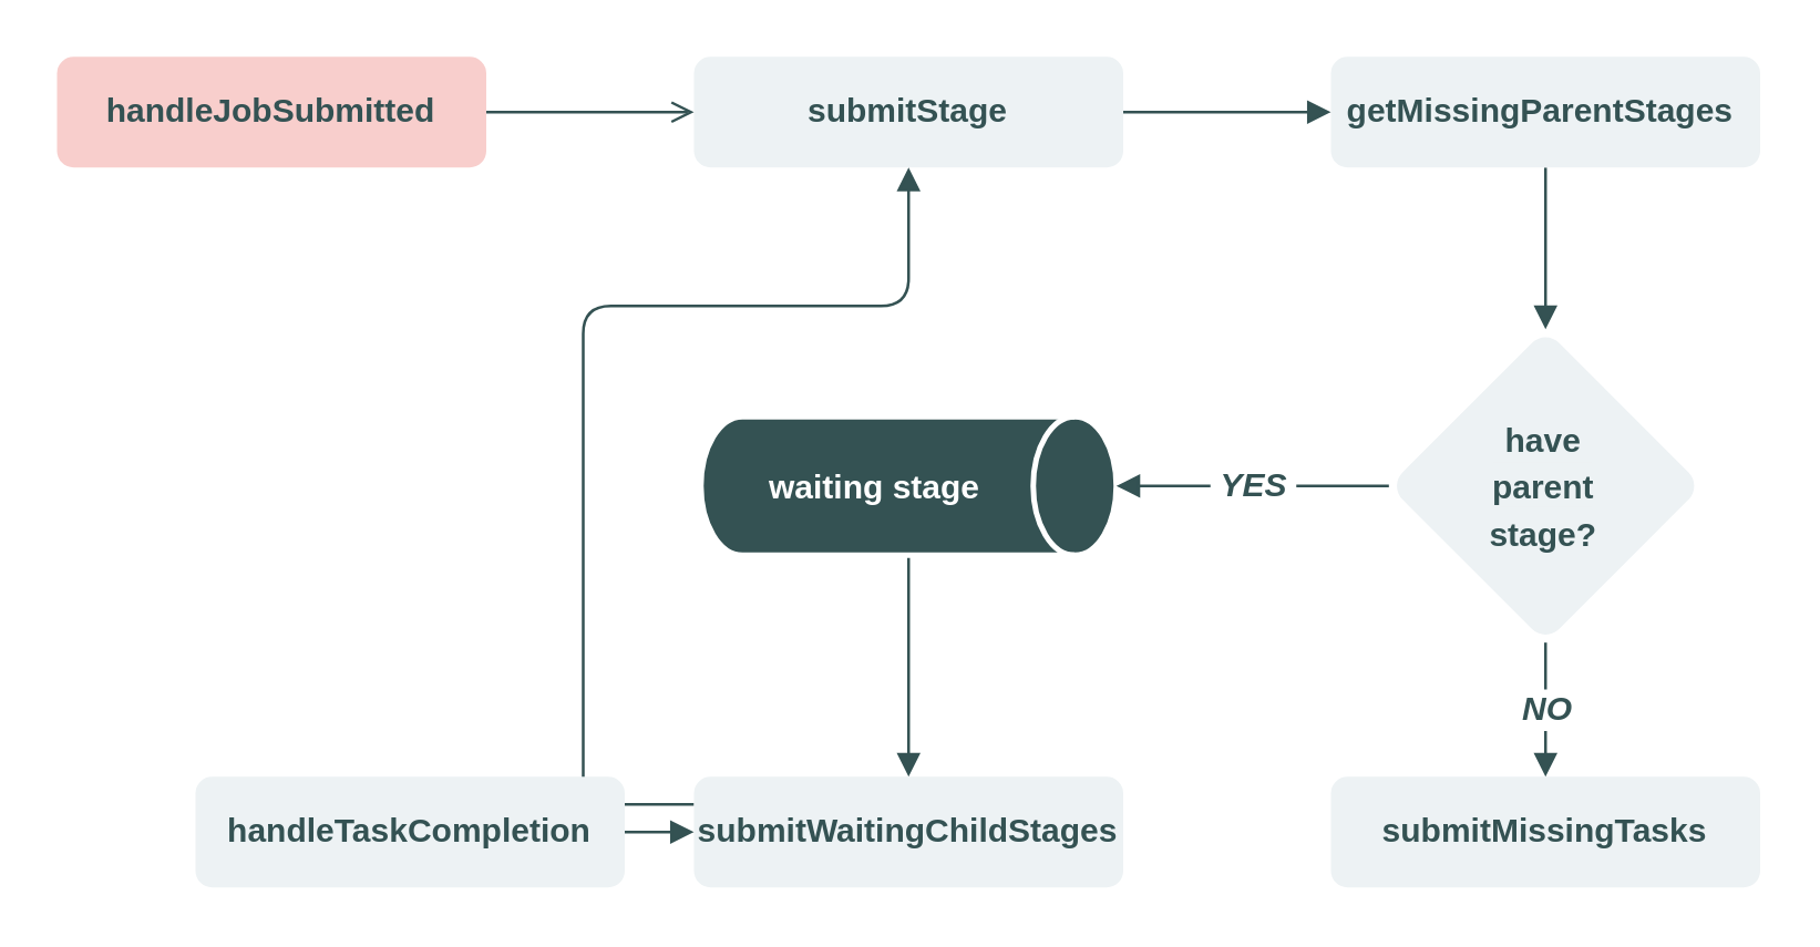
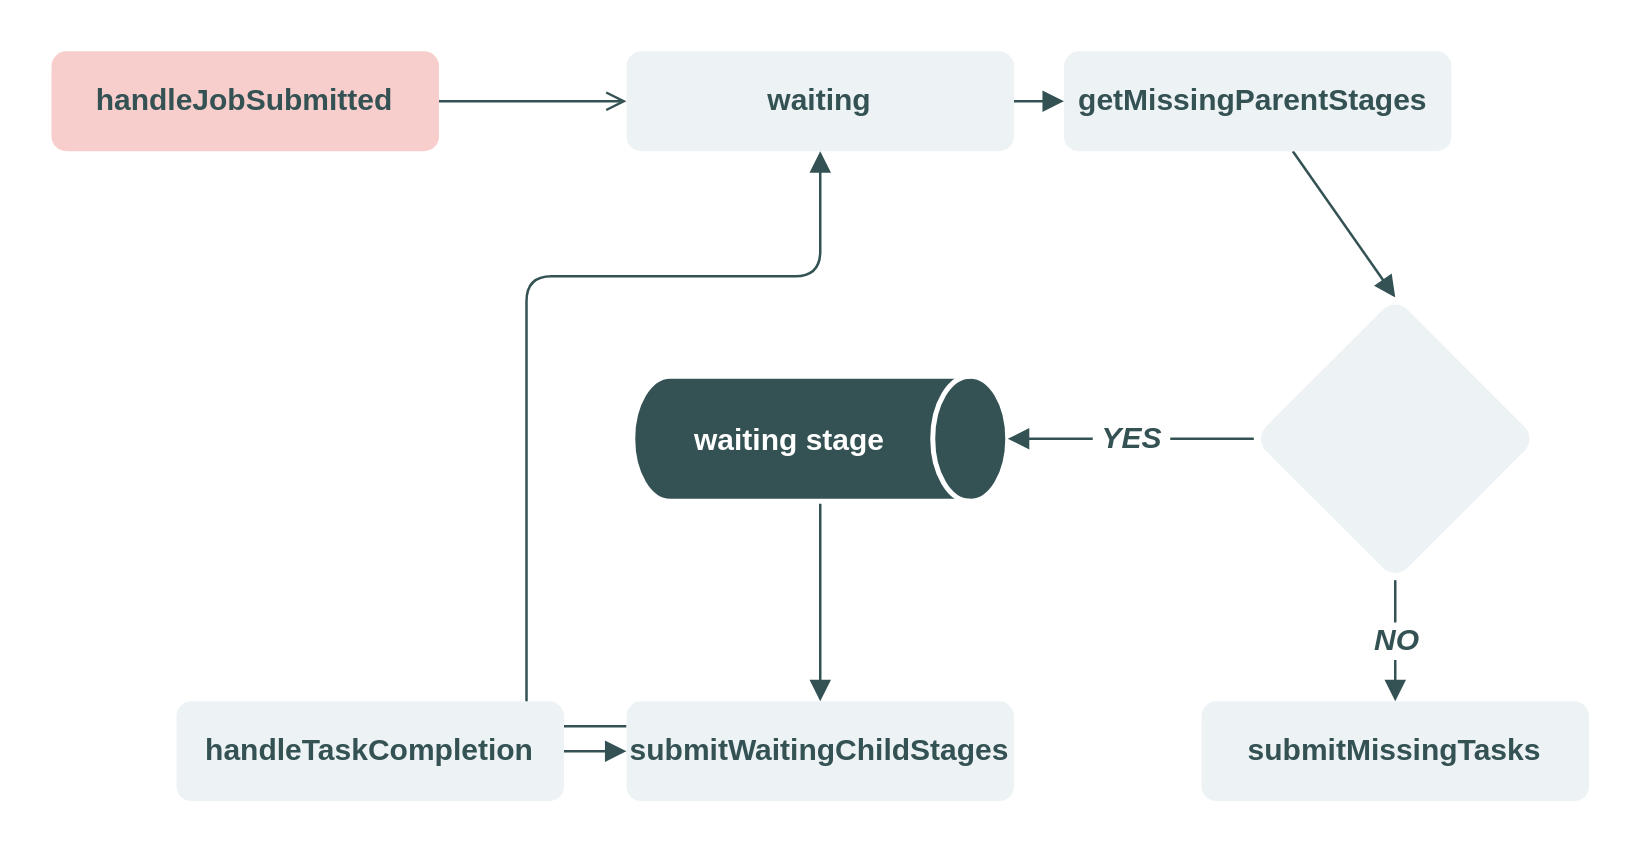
  <mxCell id="0" />
  <mxCell id="1" parent="0" />
  <mxCell id="2" style="edgeStyle=none;rounded=0;orthogonalLoop=1;jettySize=auto;html=1;entryX=0.5;entryY=0;entryDx=0;entryDy=0;fontSize=12;fontColor=#345253;endArrow=block;endFill=1;strokeColor=#345253;" edge="1" parent="1" source="3" target="11"><mxGeometry relative="1" as="geometry" /></mxCell>
  <mxCell id="3" value="&lt;font style=&quot;font-size: 12px&quot;&gt;waiting stage&lt;/font&gt;" style="shape=cylinder3;whiteSpace=wrap;html=1;boundedLbl=1;backgroundOutline=1;size=15;fontSize=14;direction=south;strokeColor=#FFFFFF;strokeWidth=2;fontStyle=1;fontColor=#FFFFFF;fillColor=#345253;" vertex="1" parent="1"><mxGeometry x="252.5" y="150" width="150" height="50" as="geometry" /></mxCell>
  <mxCell id="4" value="" style="group" vertex="1" connectable="0" parent="1"><mxGeometry x="500.931" y="118.431" width="113.137" height="113.137" as="geometry" /></mxCell>
  <mxCell id="5" value="" style="rounded=1;whiteSpace=wrap;html=1;absoluteArcSize=1;arcSize=14;strokeWidth=2;fontSize=12;fontColor=#345253;direction=south;rotation=45;fillColor=#EDF2F4;strokeColor=none;" vertex="1" parent="4"><mxGeometry x="16.569" y="16.569" width="80" height="80" as="geometry" /></mxCell>
- <mxCell id="6" value="&lt;span style=&quot;background-color: rgb(237 , 242 , 244)&quot;&gt;&lt;font style=&quot;font-size: 12px&quot;&gt;&lt;b&gt;have parent stage?&lt;/b&gt;&lt;/font&gt;&lt;/span&gt;" style="text;html=1;strokeColor=none;fillColor=none;align=center;verticalAlign=middle;whiteSpace=wrap;rounded=0;fontSize=14;fontColor=#345253;" vertex="1" parent="4"><mxGeometry x="27.35" y="26.57" width="58.43" height="60" as="geometry" /></mxCell>
  <mxCell id="7" value="handleJobSubmitted " style="rounded=1;whiteSpace=wrap;html=1;fontSize=12;fontColor=#345253;fillColor=#f8cecc;strokeColor=none;fontStyle=1;" vertex="1" parent="1"><mxGeometry x="20" y="20" width="155" height="40" as="geometry" /></mxCell>
  <mxCell id="8" value="submitMissingTasks " style="rounded=1;whiteSpace=wrap;html=1;fontSize=12;fontColor=#345253;fillColor=#EDF2F4;strokeColor=none;fontStyle=1" vertex="1" parent="1"><mxGeometry x="480" y="280" width="155" height="40" as="geometry" /></mxCell>
- <mxCell id="9" value="&lt;pre&gt;&lt;font style=&quot;font-size: 12px&quot; face=&quot;Helvetica&quot;&gt;submitStage&lt;/font&gt;&lt;/pre&gt;" style="rounded=1;whiteSpace=wrap;html=1;fontSize=12;fontColor=#345253;fillColor=#EDF2F4;strokeColor=none;fontStyle=1" vertex="1" parent="1"><mxGeometry x="250" y="20" width="155" height="40" as="geometry" /></mxCell>
+ <mxCell id="9" value="&lt;pre&gt;&lt;font style=&quot;font-size: 12px&quot; face=&quot;Helvetica&quot;&gt;waiting&lt;/font&gt;&lt;/pre&gt;" style="rounded=1;whiteSpace=wrap;html=1;fontSize=12;fontColor=#345253;fillColor=#EDF2F4;strokeColor=none;fontStyle=1" vertex="1" parent="1"><mxGeometry x="250" y="20" width="155" height="40" as="geometry" /></mxCell>
  <mxCell id="10" style="edgeStyle=orthogonalEdgeStyle;rounded=1;orthogonalLoop=1;jettySize=auto;html=1;exitX=0;exitY=0.25;exitDx=0;exitDy=0;entryX=0.5;entryY=1;entryDx=0;entryDy=0;fontSize=12;fontColor=#FFFFFF;endArrow=block;endFill=1;strokeColor=#345253;" edge="1" parent="1" source="11" target="9"><mxGeometry relative="1" as="geometry"><Array as="points"><mxPoint x="210" y="290" /><mxPoint x="210" y="110" /><mxPoint x="327" y="110" /></Array></mxGeometry></mxCell>
  <mxCell id="11" value="submitWaitingChildStages" style="rounded=1;whiteSpace=wrap;html=1;fontSize=12;fontColor=#345253;fillColor=#EDF2F4;strokeColor=none;fontStyle=1" vertex="1" parent="1"><mxGeometry x="250" y="280" width="155" height="40" as="geometry" /></mxCell>
  <mxCell id="12" style="edgeStyle=none;rounded=0;orthogonalLoop=1;jettySize=auto;html=1;exitX=1;exitY=0.5;exitDx=0;exitDy=0;entryX=0;entryY=0.5;entryDx=0;entryDy=0;fontSize=12;fontColor=#345253;endArrow=block;endFill=1;strokeColor=#345253;" edge="1" parent="1" source="13" target="11"><mxGeometry relative="1" as="geometry" /></mxCell>
  <mxCell id="13" value="handleTaskCompletion  " style="rounded=1;whiteSpace=wrap;html=1;fontSize=12;fontColor=#345253;fillColor=#EDF2F4;strokeColor=none;fontStyle=1" vertex="1" parent="1"><mxGeometry x="70" y="280" width="155" height="40" as="geometry" /></mxCell>
  <mxCell id="14" style="edgeStyle=none;rounded=0;orthogonalLoop=1;jettySize=auto;html=1;entryX=0;entryY=1;entryDx=0;entryDy=0;fontSize=12;fontColor=#345253;endArrow=block;endFill=1;strokeColor=#345253;" edge="1" parent="1" source="15" target="5"><mxGeometry relative="1" as="geometry" /></mxCell>
- <mxCell id="15" value="getMissingParentStages&amp;nbsp;" style="rounded=1;whiteSpace=wrap;html=1;fontSize=12;fontColor=#345253;fillColor=#EDF2F4;strokeColor=none;fontStyle=1" vertex="1" parent="1"><mxGeometry x="480" y="20" width="155" height="40" as="geometry" /></mxCell>
+ <mxCell id="15" value="getMissingParentStages&amp;nbsp;" style="rounded=1;whiteSpace=wrap;html=1;fontSize=12;fontColor=#345253;fillColor=#EDF2F4;strokeColor=none;fontStyle=1" vertex="1" parent="1"><mxGeometry x="425" y="20" width="155" height="40" as="geometry" /></mxCell>
  <mxCell id="16" style="edgeStyle=none;rounded=0;orthogonalLoop=1;jettySize=auto;html=1;exitX=1;exitY=0.5;exitDx=0;exitDy=0;entryX=0;entryY=0.5;entryDx=0;entryDy=0;fontSize=12;fontColor=#345253;endArrow=open;endFill=1;strokeColor=#345253;" edge="1" parent="1" source="7" target="9"><mxGeometry relative="1" as="geometry" /></mxCell>
  <mxCell id="17" style="edgeStyle=none;rounded=0;orthogonalLoop=1;jettySize=auto;html=1;exitX=1;exitY=0.5;exitDx=0;exitDy=0;entryX=0;entryY=0.5;entryDx=0;entryDy=0;fontSize=12;fontColor=#345253;endArrow=block;endFill=1;strokeColor=#345253;" edge="1" parent="1" source="9" target="15"><mxGeometry relative="1" as="geometry" /></mxCell>
  <mxCell id="18" value="&amp;nbsp;YES&amp;nbsp;" style="edgeStyle=none;rounded=0;orthogonalLoop=1;jettySize=auto;html=1;exitX=1;exitY=1;exitDx=0;exitDy=0;entryX=0.5;entryY=0;entryDx=0;entryDy=0;entryPerimeter=0;fontSize=12;fontColor=#345253;endArrow=block;endFill=1;strokeColor=#345253;fontStyle=3" edge="1" parent="1" source="5" target="3"><mxGeometry relative="1" as="geometry" /></mxCell>
  <mxCell id="19" value="NO" style="edgeStyle=none;rounded=0;orthogonalLoop=1;jettySize=auto;html=1;exitX=1;exitY=0;exitDx=0;exitDy=0;entryX=0.5;entryY=0;entryDx=0;entryDy=0;fontSize=12;fontColor=#345253;endArrow=block;endFill=1;strokeColor=#345253;fontStyle=3" edge="1" parent="1" source="5" target="8"><mxGeometry relative="1" as="geometry" /></mxCell>
